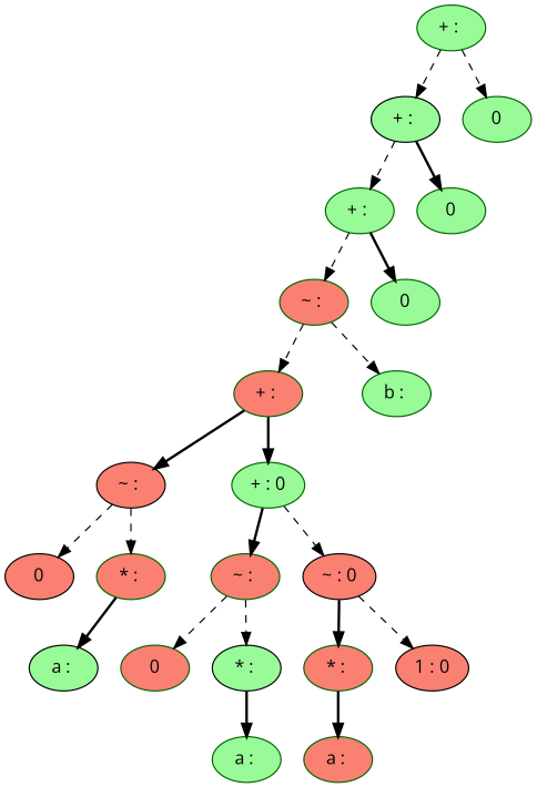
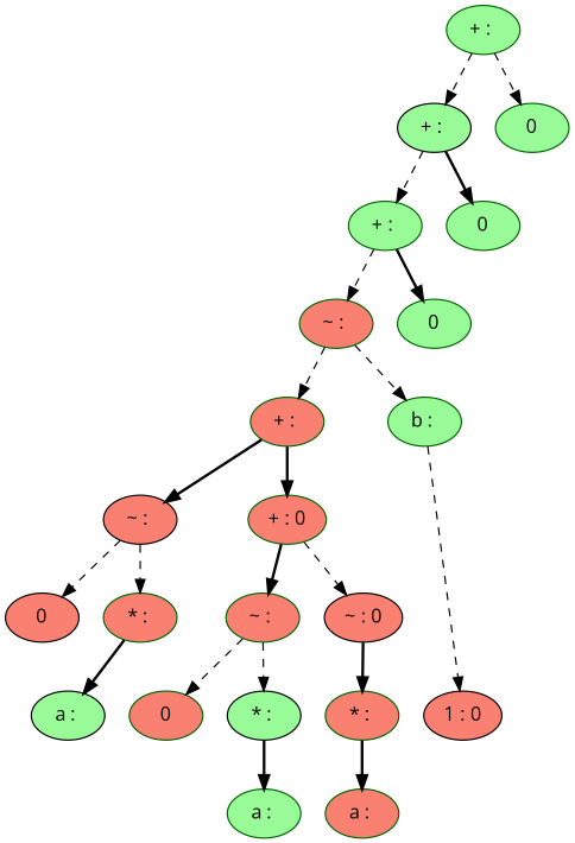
  digraph {
    fontname="Open Sans"
    node [color=darkgreen fillcolor=salmon fontname="Open Sans" style=filled]
    edge [fontname="Open Sans" style=dashed]
    n1 [fillcolor=palegreen label="+ : "]
    n2 [color=black fillcolor=palegreen label="+ : "]
    n3 [fillcolor=palegreen label=0]
    n4 [fillcolor=palegreen label="+ : "]
    n5 [fillcolor=palegreen label=0]
    n6 [label="~ : "]
    n7 [fillcolor=palegreen label=0]
    n8 [label="+ : "]
    n9 [fillcolor=palegreen label="b : "]
    n10 [color=black label="~ : "]
-   n11 [fillcolor=palegreen label="+ : 0"]
+   n11 [label="+ : 0"]
    n12 [color=black label=0]
    n13 [label="* : "]
    n14 [label="~ : "]
    n15 [color=black label="~ : 0"]
    n16 [color=black fillcolor=palegreen label="a : "]
    n17 [label=0]
    n18 [color=black fillcolor=palegreen label="* : "]
    n19 [color=black label="1 : 0"]
    n20 [label="* : "]
    n21 [fillcolor=palegreen label="a : "]
    n22 [label="a : "]
    n1 -> n2
    n1 -> n3
    n2 -> n4
    n2 -> n5 [style=bold]
    n4 -> n6
    n4 -> n7 [style=bold]
    n6 -> n8
    n6 -> n9
    n8 -> n10 [style=bold]
    n8 -> n11 [style=bold]
    n10 -> n12
    n10 -> n13
    n11 -> n14 [style=bold]
    n11 -> n15
    n13 -> n16 [style=bold]
    n14 -> n17
    n14 -> n18
-   n15 -> n19
+   n9 -> n19
    n15 -> n20 [style=bold]
    n18 -> n21 [style=bold]
    n20 -> n22 [style=bold]
  }
